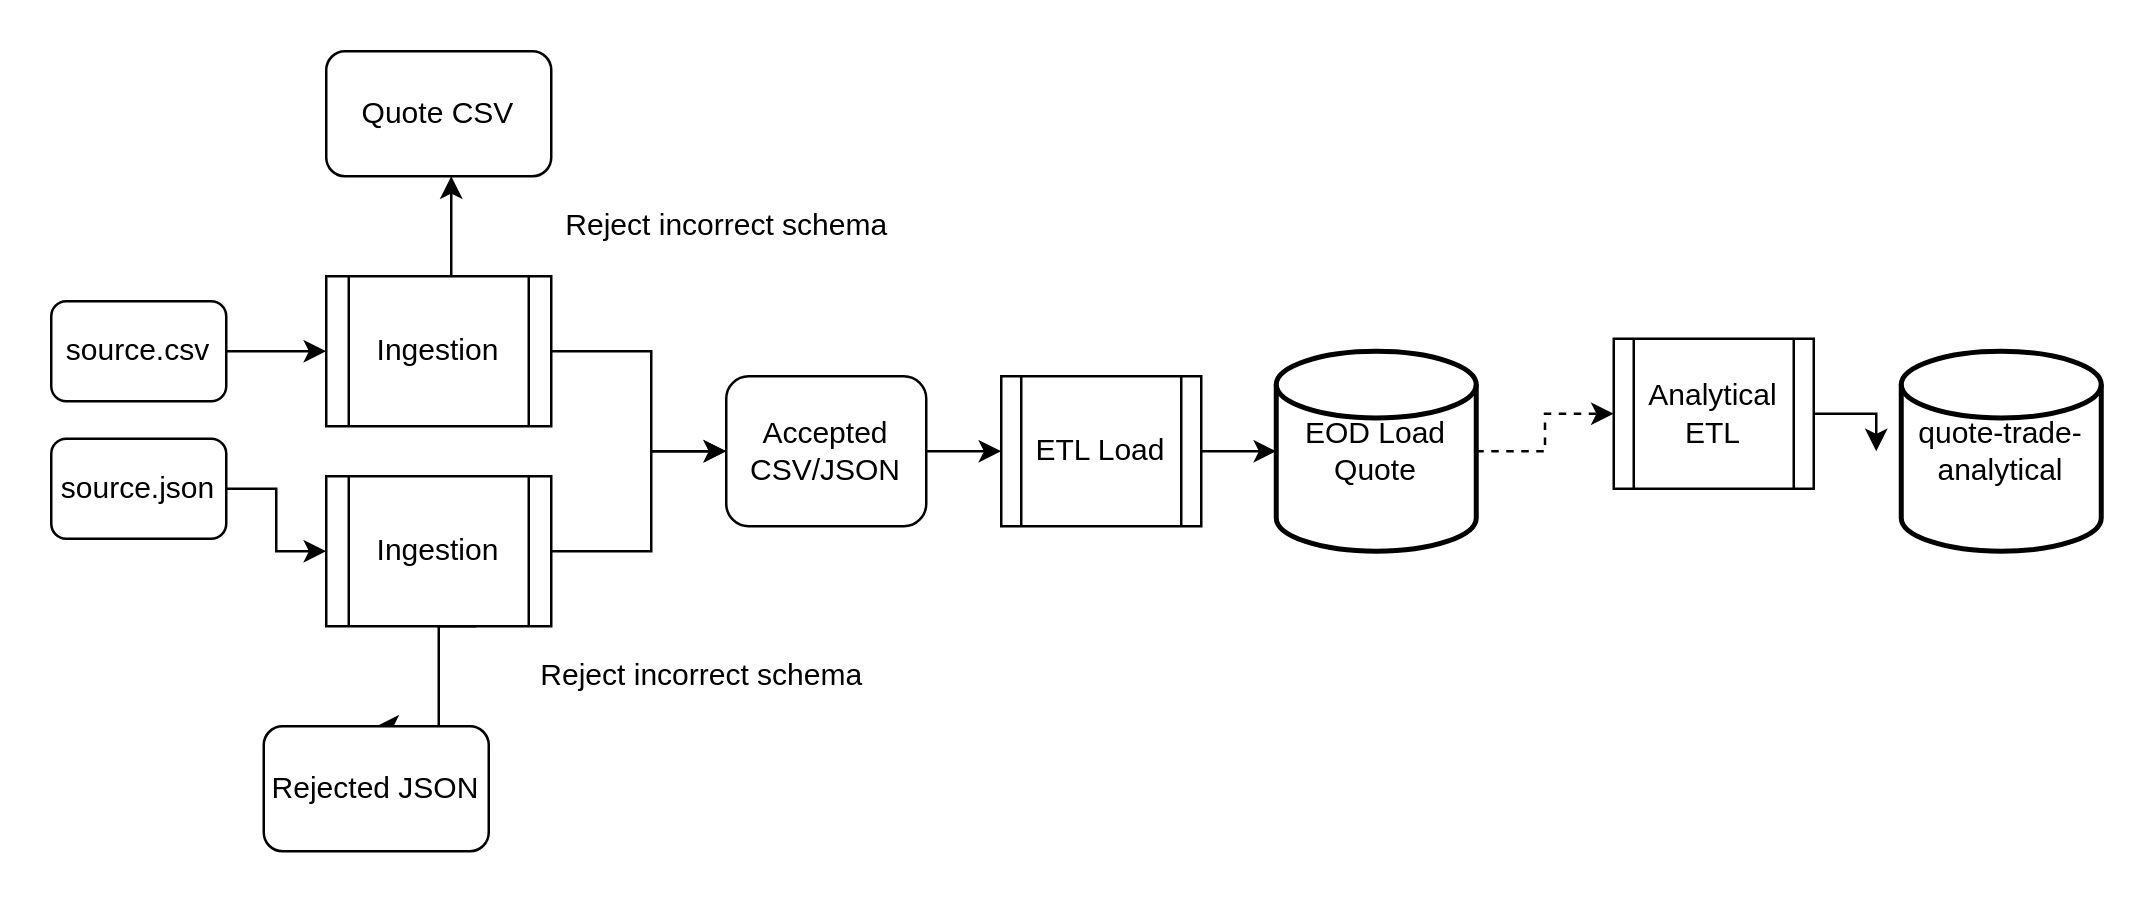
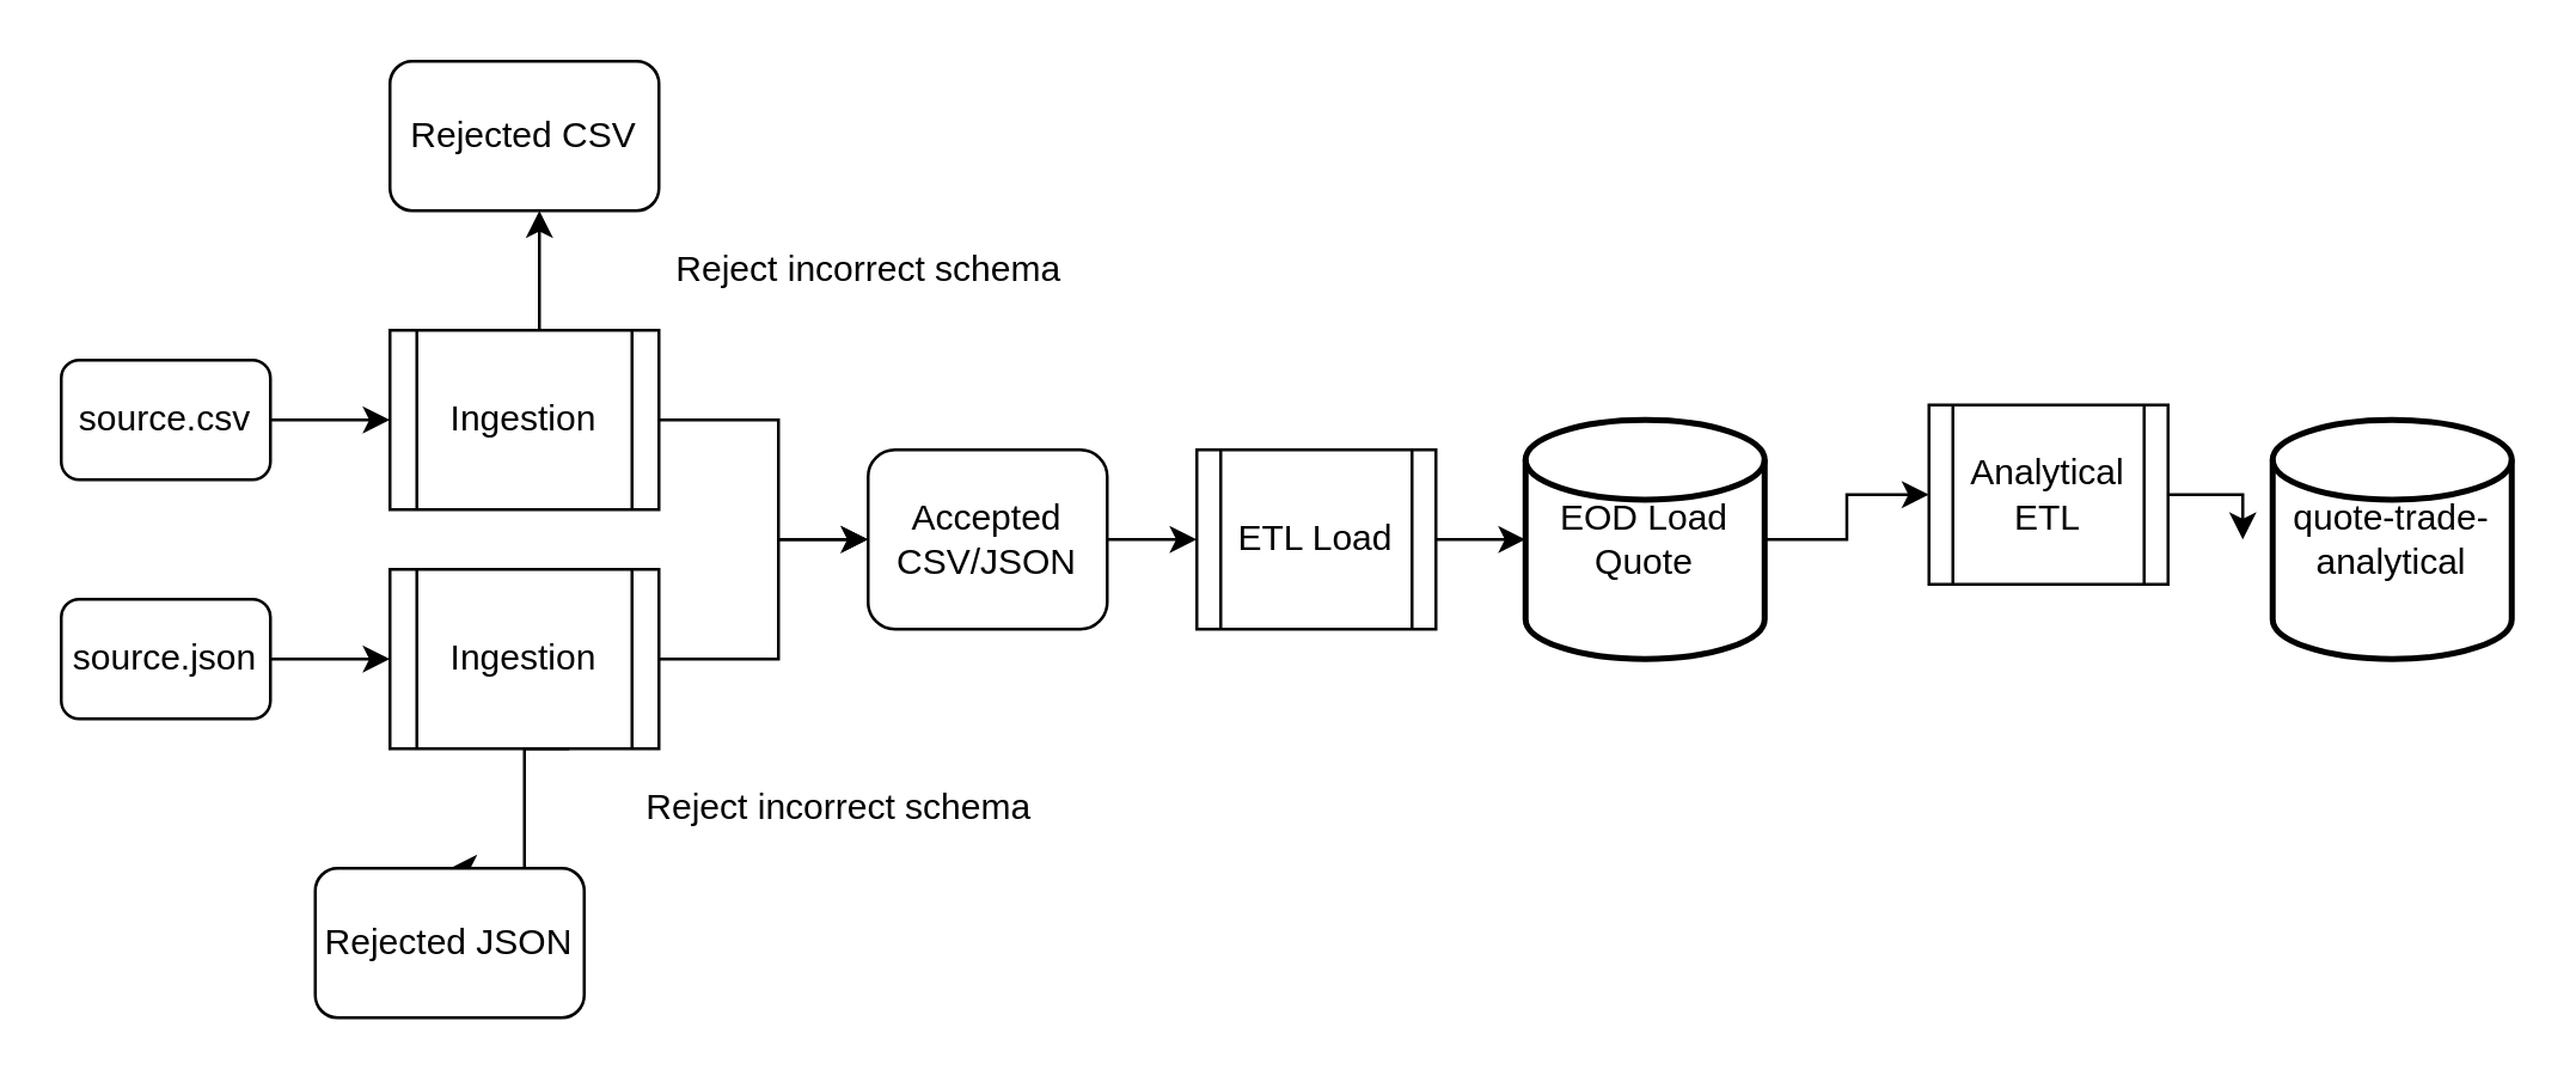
  <mxCell id="0" />
  <mxCell id="1" parent="0" />
  <mxCell id="2" style="edgeStyle=orthogonalEdgeStyle;rounded=0;orthogonalLoop=1;jettySize=auto;html=1;entryX=0.5;entryY=0;entryDx=0;entryDy=0;" edge="1" parent="1" target="10"><mxGeometry relative="1" as="geometry"><mxPoint x="190" y="250" as="sourcePoint" /><Array as="points"><mxPoint x="175" y="250" /></Array></mxGeometry></mxCell>
  <mxCell id="3" style="edgeStyle=orthogonalEdgeStyle;rounded=0;orthogonalLoop=1;jettySize=auto;html=1;exitX=1;exitY=0.5;exitDx=0;exitDy=0;entryX=0;entryY=0.5;entryDx=0;entryDy=0;" edge="1" parent="1" source="5" target="13"><mxGeometry relative="1" as="geometry"><Array as="points"><mxPoint x="260" y="140" /><mxPoint x="260" y="180" /></Array></mxGeometry></mxCell>
  <mxCell id="4" style="edgeStyle=orthogonalEdgeStyle;rounded=0;orthogonalLoop=1;jettySize=auto;html=1;exitX=0.5;exitY=0;exitDx=0;exitDy=0;" edge="1" parent="1" source="5"><mxGeometry relative="1" as="geometry"><mxPoint x="180" y="70" as="targetPoint" /><Array as="points"><mxPoint x="180" y="110" /><mxPoint x="180" y="70" /></Array></mxGeometry></mxCell>
  <mxCell id="5" value="Ingestion" style="shape=process;whiteSpace=wrap;html=1;backgroundOutline=1;" vertex="1" parent="1"><mxGeometry x="130" y="110" width="90" height="60" as="geometry" /></mxCell>
  <mxCell id="6" style="edgeStyle=orthogonalEdgeStyle;rounded=0;orthogonalLoop=1;jettySize=auto;html=1;exitX=1;exitY=0.5;exitDx=0;exitDy=0;entryX=0;entryY=0.5;entryDx=0;entryDy=0;" edge="1" parent="1" source="7" target="5"><mxGeometry relative="1" as="geometry" /></mxCell>
  <mxCell id="7" value="source.csv" style="rounded=1;whiteSpace=wrap;html=1;" vertex="1" parent="1"><mxGeometry x="20" y="120" width="70" height="40" as="geometry" /></mxCell>
  <mxCell id="8" style="edgeStyle=orthogonalEdgeStyle;rounded=0;orthogonalLoop=1;jettySize=auto;html=1;exitX=1;exitY=0.5;exitDx=0;exitDy=0;entryX=0;entryY=0.5;entryDx=0;entryDy=0;" edge="1" parent="1" source="9" target="19"><mxGeometry relative="1" as="geometry" /></mxCell>
- <mxCell id="9" value="source.json" style="rounded=1;whiteSpace=wrap;html=1;" vertex="1" parent="1"><mxGeometry x="20" y="175" width="70" height="40" as="geometry" /></mxCell>
+ <mxCell id="9" value="source.json" style="rounded=1;whiteSpace=wrap;html=1;" vertex="1" parent="1"><mxGeometry x="20" y="200" width="70" height="40" as="geometry" /></mxCell>
  <mxCell id="10" value="Rejected JSON" style="rounded=1;whiteSpace=wrap;html=1;" vertex="1" parent="1"><mxGeometry x="105" y="290" width="90" height="50" as="geometry" /></mxCell>
  <mxCell id="11" value="Reject incorrect schema" style="text;html=1;align=center;verticalAlign=middle;resizable=0;points=[];autosize=1;strokeColor=none;" vertex="1" parent="1"><mxGeometry x="210" y="260" width="140" height="20" as="geometry" /></mxCell>
  <mxCell id="12" style="edgeStyle=orthogonalEdgeStyle;rounded=0;orthogonalLoop=1;jettySize=auto;html=1;exitX=1;exitY=0.5;exitDx=0;exitDy=0;entryX=0;entryY=0.5;entryDx=0;entryDy=0;" edge="1" parent="1" source="13" target="17"><mxGeometry relative="1" as="geometry" /></mxCell>
  <mxCell id="13" value="Accepted CSV/JSON" style="rounded=1;whiteSpace=wrap;html=1;" vertex="1" parent="1"><mxGeometry x="290" y="150" width="80" height="60" as="geometry" /></mxCell>
- <mxCell id="14" style="edgeStyle=orthogonalEdgeStyle;rounded=0;orthogonalLoop=1;jettySize=auto;html=1;exitX=1;exitY=0.5;exitDx=0;exitDy=0;exitPerimeter=0;entryX=0;entryY=0.5;entryDx=0;entryDy=0;dashed=1;" edge="1" parent="1" source="15" target="23"><mxGeometry relative="1" as="geometry" /></mxCell>
+ <mxCell id="14" style="edgeStyle=orthogonalEdgeStyle;rounded=0;orthogonalLoop=1;jettySize=auto;html=1;exitX=1;exitY=0.5;exitDx=0;exitDy=0;exitPerimeter=0;entryX=0;entryY=0.5;entryDx=0;entryDy=0;" edge="1" parent="1" source="15" target="23"><mxGeometry relative="1" as="geometry" /></mxCell>
  <mxCell id="15" value="EOD Load Quote" style="strokeWidth=2;html=1;shape=mxgraph.flowchart.database;whiteSpace=wrap;" vertex="1" parent="1"><mxGeometry x="510" y="140" width="80" height="80" as="geometry" /></mxCell>
  <mxCell id="16" style="edgeStyle=orthogonalEdgeStyle;rounded=0;orthogonalLoop=1;jettySize=auto;html=1;entryX=0;entryY=0.5;entryDx=0;entryDy=0;entryPerimeter=0;" edge="1" parent="1" source="17" target="15"><mxGeometry relative="1" as="geometry" /></mxCell>
  <mxCell id="17" value="ETL Load" style="shape=process;whiteSpace=wrap;html=1;backgroundOutline=1;" vertex="1" parent="1"><mxGeometry x="400" y="150" width="80" height="60" as="geometry" /></mxCell>
  <mxCell id="18" style="edgeStyle=orthogonalEdgeStyle;rounded=0;orthogonalLoop=1;jettySize=auto;html=1;exitX=1;exitY=0.5;exitDx=0;exitDy=0;entryX=0;entryY=0.5;entryDx=0;entryDy=0;" edge="1" parent="1" source="19" target="13"><mxGeometry relative="1" as="geometry"><Array as="points"><mxPoint x="260" y="220" /><mxPoint x="260" y="180" /></Array></mxGeometry></mxCell>
  <mxCell id="19" value="Ingestion" style="shape=process;whiteSpace=wrap;html=1;backgroundOutline=1;" vertex="1" parent="1"><mxGeometry x="130" y="190" width="90" height="60" as="geometry" /></mxCell>
- <mxCell id="20" value="Quote CSV" style="rounded=1;whiteSpace=wrap;html=1;" vertex="1" parent="1"><mxGeometry x="130" y="20" width="90" height="50" as="geometry" /></mxCell>
+ <mxCell id="20" value="Rejected CSV" style="rounded=1;whiteSpace=wrap;html=1;" vertex="1" parent="1"><mxGeometry x="130" y="20" width="90" height="50" as="geometry" /></mxCell>
  <mxCell id="21" value="Reject incorrect schema" style="text;html=1;align=center;verticalAlign=middle;resizable=0;points=[];autosize=1;strokeColor=none;" vertex="1" parent="1"><mxGeometry x="220" y="80" width="140" height="20" as="geometry" /></mxCell>
  <mxCell id="22" style="edgeStyle=orthogonalEdgeStyle;rounded=0;orthogonalLoop=1;jettySize=auto;html=1;exitX=1;exitY=0.5;exitDx=0;exitDy=0;" edge="1" parent="1" source="23"><mxGeometry relative="1" as="geometry"><mxPoint x="750" y="180" as="targetPoint" /></mxGeometry></mxCell>
  <mxCell id="23" value="Analytical ETL" style="shape=process;whiteSpace=wrap;html=1;backgroundOutline=1;" vertex="1" parent="1"><mxGeometry x="645" y="135" width="80" height="60" as="geometry" /></mxCell>
  <mxCell id="24" value="quote-trade-analytical" style="strokeWidth=2;html=1;shape=mxgraph.flowchart.database;whiteSpace=wrap;" vertex="1" parent="1"><mxGeometry x="760" y="140" width="80" height="80" as="geometry" /></mxCell>
